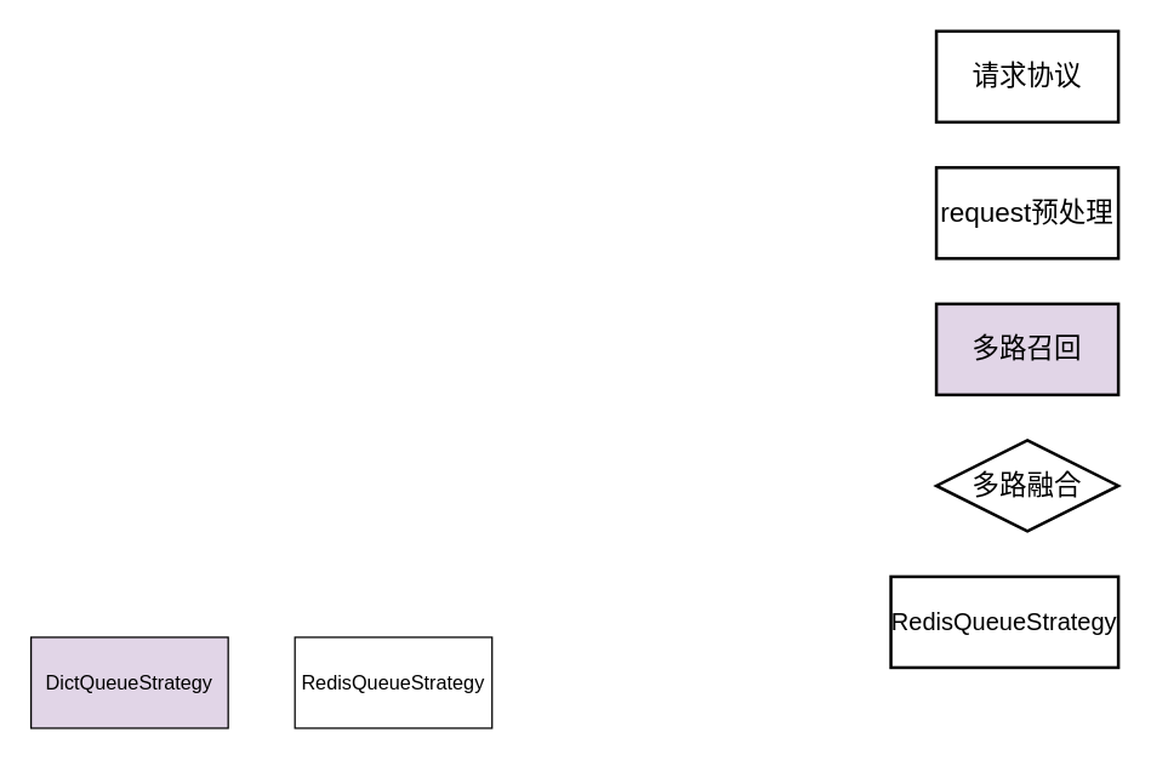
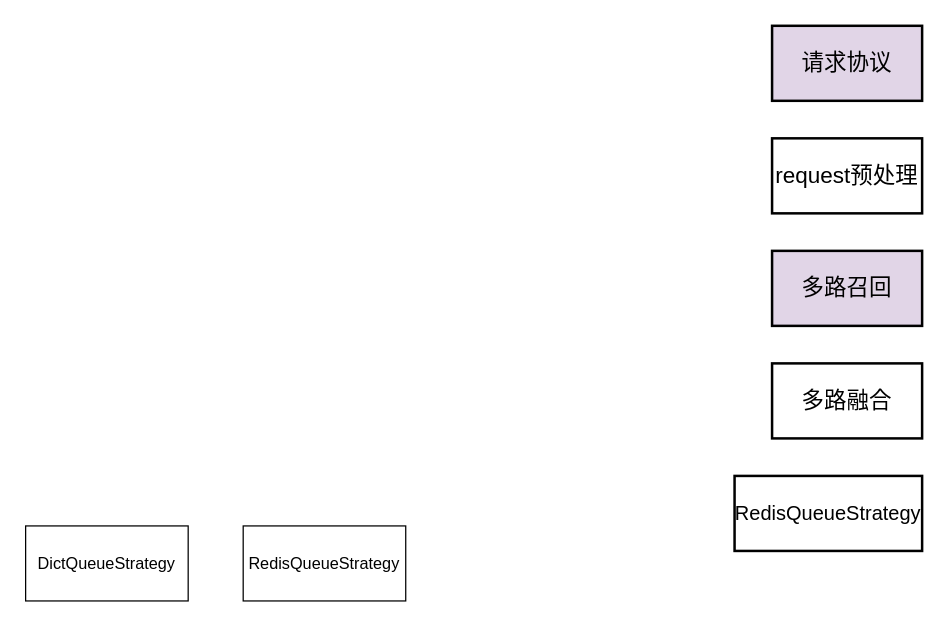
  <mxCell id="0" />
  <mxCell id="1" parent="0" />
- <mxCell id="2" value="&lt;font style=&quot;font-size: 13px;&quot;&gt;DictQueueStrategy&lt;/font&gt;" style="rounded=0;whiteSpace=wrap;html=1;strokeWidth=1;fillColor=#e1d5e7;" vertex="1" parent="1"><mxGeometry x="20" y="420" width="130" height="60" as="geometry" /></mxCell>
+ <mxCell id="2" value="&lt;font style=&quot;font-size: 13px;&quot;&gt;DictQueueStrategy&lt;/font&gt;" style="rounded=0;whiteSpace=wrap;html=1;strokeWidth=1;" vertex="1" parent="1"><mxGeometry x="20" y="420" width="130" height="60" as="geometry" /></mxCell>
  <mxCell id="3" value="&lt;span style=&quot;font-size: 18px;&quot;&gt;request预处理&lt;/span&gt;" style="rounded=0;whiteSpace=wrap;html=1;strokeWidth=2;" vertex="1" parent="1"><mxGeometry x="617" y="110" width="120" height="60" as="geometry" /></mxCell>
- <mxCell id="4" value="&lt;span style=&quot;font-size: 18px;&quot;&gt;请求协议&lt;/span&gt;" style="rounded=0;whiteSpace=wrap;html=1;strokeWidth=2;" vertex="1" parent="1"><mxGeometry x="617" y="20" width="120" height="60" as="geometry" /></mxCell>
+ <mxCell id="4" value="&lt;span style=&quot;font-size: 18px;&quot;&gt;请求协议&lt;/span&gt;" style="rounded=0;whiteSpace=wrap;html=1;strokeWidth=2;fillColor=#e1d5e7;" vertex="1" parent="1"><mxGeometry x="617" y="20" width="120" height="60" as="geometry" /></mxCell>
  <mxCell id="5" value="&lt;span style=&quot;font-size: 18px;&quot;&gt;多路召回&lt;/span&gt;" style="rounded=0;whiteSpace=wrap;html=1;strokeWidth=2;fillColor=#e1d5e7;" vertex="1" parent="1"><mxGeometry x="617" y="200" width="120" height="60" as="geometry" /></mxCell>
- <mxCell id="6" value="&lt;span style=&quot;font-size: 18px;&quot;&gt;多路融合&lt;/span&gt;" style="rhombus;whiteSpace=wrap;html=1;strokeWidth=2;" vertex="1" parent="1"><mxGeometry x="617" y="290" width="120" height="60" as="geometry" /></mxCell>
+ <mxCell id="6" value="&lt;span style=&quot;font-size: 18px;&quot;&gt;多路融合&lt;/span&gt;" style="rounded=0;whiteSpace=wrap;html=1;strokeWidth=2;" vertex="1" parent="1"><mxGeometry x="617" y="290" width="120" height="60" as="geometry" /></mxCell>
  <mxCell id="7" value="&lt;font style=&quot;font-size: 16px;&quot;&gt;RedisQueueStrategy&lt;/font&gt;" style="rounded=0;whiteSpace=wrap;html=1;strokeWidth=2;" vertex="1" parent="1"><mxGeometry x="587" y="380" width="150" height="60" as="geometry" /></mxCell>
  <mxCell id="8" value="&lt;font style=&quot;font-size: 13px;&quot;&gt;RedisQueueStrategy&lt;/font&gt;" style="rounded=0;whiteSpace=wrap;html=1;strokeWidth=1;" vertex="1" parent="1"><mxGeometry x="194" y="420" width="130" height="60" as="geometry" /></mxCell>
